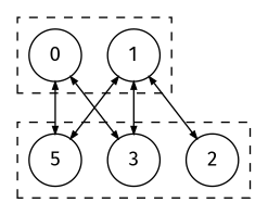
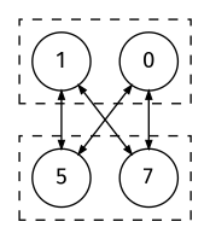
  digraph {
    fontname="Fira Sans"
    node [fontname="Fira Sans" shape=circle]
    edge [arrowsize=0.5 dir=both fontname="Fira Sans"]
-   n1 [label=2]
-   n2 [label=3]
+   n2 [label=7]
    n3 [label=5]
    n4 [label=0]
    n5 [label=1]
    subgraph cluster_1 {
      style=dashed
-     n1
      n2
      n3
    }
    subgraph cluster_2 {
      style=dashed
      n4
      n5
    }
    n4 -> n2
    n4 -> n3
-   n5 -> n1
    n5 -> n2
    n5 -> n3
  }
